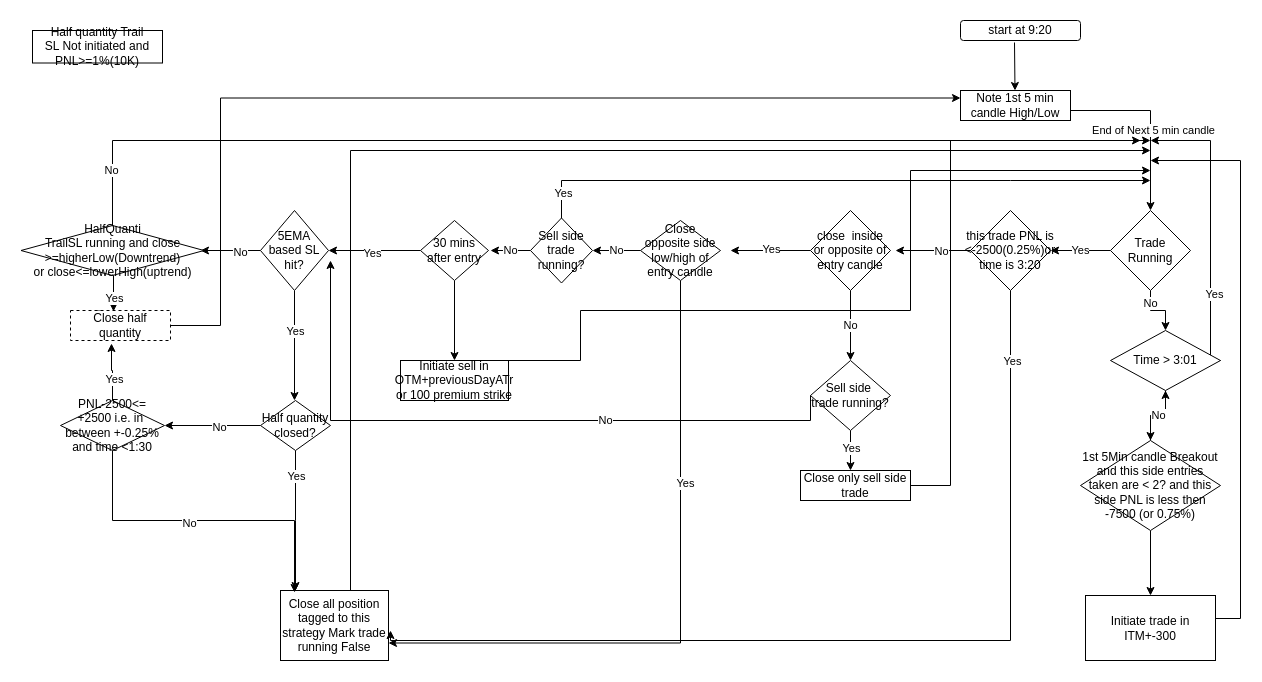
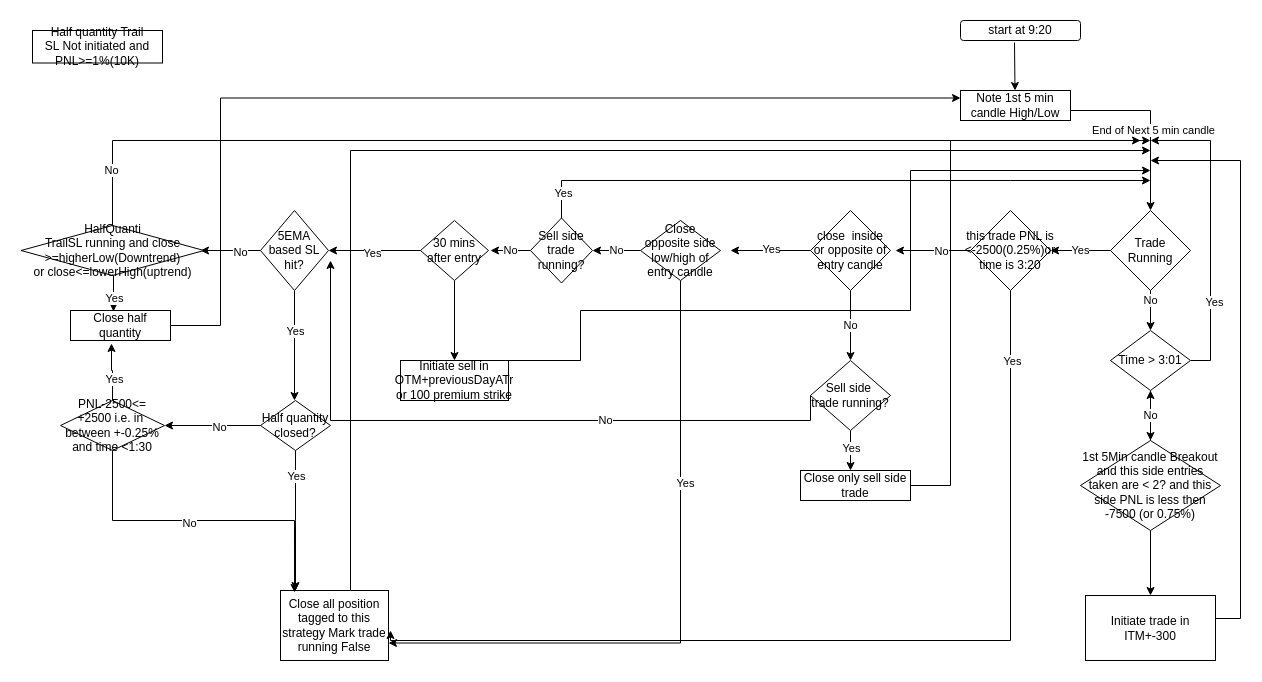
  <mxCell id="0" />
  <mxCell id="1" parent="0" />
  <mxCell id="2" value="" style="edgeStyle=orthogonalEdgeStyle;rounded=0;orthogonalLoop=1;jettySize=auto;html=1;entryX=0.5;entryY=0;entryDx=0;entryDy=0;" edge="1" parent="1" target="40"><mxGeometry relative="1" as="geometry"><mxPoint x="1070" y="110" as="sourcePoint" /><mxPoint x="1015" y="194" as="targetPoint" /><Array as="points"><mxPoint x="1070" y="120" /><mxPoint x="1070" y="110" /><mxPoint x="1150" y="110" /></Array></mxGeometry></mxCell>
  <mxCell id="3" value="End of Next 5 min candle" style="edgeLabel;html=1;align=center;verticalAlign=middle;resizable=0;points=[];" vertex="1" connectable="0" parent="2"><mxGeometry x="-0.045" y="2" relative="1" as="geometry"><mxPoint x="6" y="21" as="offset" /></mxGeometry></mxCell>
  <mxCell id="4" value="Note 1st 5 min candle High/Low" style="rounded=0;whiteSpace=wrap;html=1;" vertex="1" parent="1"><mxGeometry x="960" y="90" width="110" height="30" as="geometry" /></mxCell>
  <mxCell id="5" value="start at 9:20" style="rounded=1;whiteSpace=wrap;html=1;" vertex="1" parent="1"><mxGeometry x="960" y="20" width="120" height="20" as="geometry" /></mxCell>
  <mxCell id="6" value="" style="endArrow=classic;html=1;rounded=0;exitX=0.45;exitY=1.1;exitDx=0;exitDy=0;exitPerimeter=0;" edge="1" parent="1" source="5"><mxGeometry width="50" height="50" relative="1" as="geometry"><mxPoint x="1014.5" as="sourcePoint" y="10" /><mxPoint x="1014.5" y="90" as="targetPoint" /></mxGeometry></mxCell>
  <mxCell id="7" value="" style="endArrow=classic;html=1;rounded=0;startArrow=none;" edge="1" parent="1" source="40"><mxGeometry width="50" height="50" relative="1" as="geometry"><mxPoint x="1055" y="249.5" as="sourcePoint" /><mxPoint x="1180" y="249.5" as="targetPoint" /></mxGeometry></mxCell>
  <mxCell id="8" value="No" style="edgeLabel;html=1;align=center;verticalAlign=middle;resizable=0;points=[];" vertex="1" connectable="0" parent="7"><mxGeometry x="0.072" relative="1" as="geometry"><mxPoint x="-12" y="1" as="offset" /></mxGeometry></mxCell>
  <mxCell id="9" value="" style="endArrow=classic;html=1;rounded=0;" edge="1" parent="1"><mxGeometry width="50" height="50" relative="1" as="geometry"><mxPoint x="975" y="250" as="sourcePoint" /><mxPoint x="895" y="250" as="targetPoint" /></mxGeometry></mxCell>
  <mxCell id="10" value="No" style="edgeLabel;html=1;align=center;verticalAlign=middle;resizable=0;points=[];" vertex="1" connectable="0" parent="9"><mxGeometry x="0.175" y="-1" relative="1" as="geometry"><mxPoint x="12" y="1" as="offset" /></mxGeometry></mxCell>
  <mxCell id="11" style="edgeStyle=orthogonalEdgeStyle;rounded=0;orthogonalLoop=1;jettySize=auto;html=1;exitX=0.5;exitY=1;exitDx=0;exitDy=0;" edge="1" parent="1"><mxGeometry relative="1" as="geometry"><mxPoint x="835" y="265" as="sourcePoint" /><mxPoint x="835" y="265" as="targetPoint" /></mxGeometry></mxCell>
  <mxCell id="12" value="" style="edgeStyle=orthogonalEdgeStyle;rounded=0;orthogonalLoop=1;jettySize=auto;html=1;entryX=1;entryY=0.5;entryDx=0;entryDy=0;" edge="1" parent="1" source="15"><mxGeometry relative="1" as="geometry"><mxPoint x="730" y="250" as="targetPoint" /></mxGeometry></mxCell>
  <mxCell id="13" value="Yes" style="edgeLabel;html=1;align=center;verticalAlign=middle;resizable=0;points=[];" vertex="1" connectable="0" parent="12"><mxGeometry y="-2" relative="1" as="geometry"><mxPoint as="offset" /></mxGeometry></mxCell>
  <mxCell id="14" value="No" style="edgeStyle=orthogonalEdgeStyle;rounded=0;orthogonalLoop=1;jettySize=auto;html=1;" edge="1" parent="1" source="15"><mxGeometry relative="1" as="geometry"><mxPoint x="850" y="360" as="targetPoint" /></mxGeometry></mxCell>
  <mxCell id="15" value="close &amp;nbsp;inside or opposite of&lt;br&gt;entry candle" style="rhombus;whiteSpace=wrap;html=1;" vertex="1" parent="1"><mxGeometry x="810" y="210" width="80" height="80" as="geometry" /></mxCell>
  <mxCell id="16" value="" style="edgeStyle=orthogonalEdgeStyle;rounded=0;orthogonalLoop=1;jettySize=auto;html=1;" edge="1" parent="1" source="19"><mxGeometry relative="1" as="geometry"><mxPoint x="328" y="250" as="targetPoint" /></mxGeometry></mxCell>
  <mxCell id="17" value="Yes" style="edgeLabel;html=1;align=center;verticalAlign=middle;resizable=0;points=[];" vertex="1" connectable="0" parent="16"><mxGeometry x="0.05" y="2" relative="1" as="geometry"><mxPoint as="offset" /></mxGeometry></mxCell>
  <mxCell id="18" value="" style="edgeStyle=orthogonalEdgeStyle;rounded=0;orthogonalLoop=1;jettySize=auto;html=1;" edge="1" parent="1" source="19" target="28"><mxGeometry relative="1" as="geometry" /></mxCell>
  <mxCell id="19" value="30 mins after entry" style="rhombus;whiteSpace=wrap;html=1;" vertex="1" parent="1"><mxGeometry x="420" y="220" width="68" height="60" as="geometry" /></mxCell>
  <mxCell id="20" value="" style="edgeStyle=orthogonalEdgeStyle;rounded=0;orthogonalLoop=1;jettySize=auto;html=1;" edge="1" parent="1"><mxGeometry relative="1" as="geometry"><mxPoint x="294" y="290" as="sourcePoint" /><mxPoint x="294" y="400" as="targetPoint" /></mxGeometry></mxCell>
  <mxCell id="21" value="Yes" style="edgeLabel;html=1;align=center;verticalAlign=middle;resizable=0;points=[];" vertex="1" connectable="0" parent="20"><mxGeometry x="-0.267" relative="1" as="geometry"><mxPoint as="offset" /></mxGeometry></mxCell>
  <mxCell id="22" style="edgeStyle=orthogonalEdgeStyle;rounded=0;orthogonalLoop=1;jettySize=auto;html=1;exitX=0;exitY=0.5;exitDx=0;exitDy=0;entryX=1;entryY=0.5;entryDx=0;entryDy=0;" edge="1" parent="1" source="24"><mxGeometry relative="1" as="geometry"><mxPoint x="200" y="250" as="targetPoint" /></mxGeometry></mxCell>
  <mxCell id="23" value="No" style="edgeLabel;html=1;align=center;verticalAlign=middle;resizable=0;points=[];" vertex="1" connectable="0" parent="22"><mxGeometry x="-0.3" y="1" relative="1" as="geometry"><mxPoint as="offset" /></mxGeometry></mxCell>
  <mxCell id="24" value="5EMA based SL hit?" style="rhombus;whiteSpace=wrap;html=1;" vertex="1" parent="1"><mxGeometry x="260" y="210" width="68" height="80" as="geometry" /></mxCell>
  <mxCell id="25" style="edgeStyle=orthogonalEdgeStyle;rounded=0;orthogonalLoop=1;jettySize=auto;html=1;" edge="1" parent="1" source="26"><mxGeometry relative="1" as="geometry"><mxPoint x="1150" y="150" as="targetPoint" /><Array as="points"><mxPoint x="350" y="150" /></Array></mxGeometry></mxCell>
  <mxCell id="26" value="Close all position tagged to this strategy Mark trade&lt;br&gt;running False" style="whiteSpace=wrap;html=1;" vertex="1" parent="1"><mxGeometry x="280" y="590" width="108" height="70" as="geometry" /></mxCell>
  <mxCell id="27" style="edgeStyle=orthogonalEdgeStyle;rounded=0;orthogonalLoop=1;jettySize=auto;html=1;exitX=0.75;exitY=0;exitDx=0;exitDy=0;" edge="1" parent="1" source="28"><mxGeometry relative="1" as="geometry"><mxPoint x="1150" y="170" as="targetPoint" /><Array as="points"><mxPoint x="580" y="360" /><mxPoint x="580" y="310" /><mxPoint x="910" y="310" /><mxPoint x="910" y="170" /></Array></mxGeometry></mxCell>
  <mxCell id="28" value="Initiate sell in OTM+previousDayATr or 100 premium strike" style="whiteSpace=wrap;html=1;" vertex="1" parent="1"><mxGeometry x="400" y="360" width="108" height="40" as="geometry" /></mxCell>
  <mxCell id="29" style="edgeStyle=orthogonalEdgeStyle;rounded=0;orthogonalLoop=1;jettySize=auto;html=1;exitX=0.5;exitY=1;exitDx=0;exitDy=0;entryX=1;entryY=0.75;entryDx=0;entryDy=0;" edge="1" parent="1" source="32" target="26"><mxGeometry relative="1" as="geometry" /></mxCell>
  <mxCell id="30" value="Yes" style="edgeLabel;html=1;align=center;verticalAlign=middle;resizable=0;points=[];" vertex="1" connectable="0" parent="29"><mxGeometry x="-0.384" y="4" relative="1" as="geometry"><mxPoint as="offset" /></mxGeometry></mxCell>
  <mxCell id="31" value="No" style="edgeStyle=orthogonalEdgeStyle;rounded=0;orthogonalLoop=1;jettySize=auto;html=1;entryX=1;entryY=0.5;entryDx=0;entryDy=0;" edge="1" parent="1" source="32" target="36"><mxGeometry relative="1" as="geometry" /></mxCell>
  <mxCell id="32" value="Close opposite side&lt;br&gt;low/high of entry candle" style="rhombus;whiteSpace=wrap;html=1;" vertex="1" parent="1"><mxGeometry x="640" y="220" width="80" height="60" as="geometry" /></mxCell>
  <mxCell id="33" style="edgeStyle=orthogonalEdgeStyle;rounded=0;orthogonalLoop=1;jettySize=auto;html=1;exitX=0.5;exitY=0;exitDx=0;exitDy=0;" edge="1" parent="1" source="36"><mxGeometry relative="1" as="geometry"><mxPoint x="1150" y="180" as="targetPoint" /><Array as="points"><mxPoint x="561" y="180" /><mxPoint x="1010" y="180" /></Array></mxGeometry></mxCell>
  <mxCell id="34" value="Yes" style="edgeLabel;html=1;align=center;verticalAlign=middle;resizable=0;points=[];" vertex="1" connectable="0" parent="33"><mxGeometry x="-0.917" y="-1" relative="1" as="geometry"><mxPoint y="1" as="offset" /></mxGeometry></mxCell>
  <mxCell id="35" value="No" style="edgeStyle=orthogonalEdgeStyle;rounded=0;orthogonalLoop=1;jettySize=auto;html=1;exitX=0;exitY=0.5;exitDx=0;exitDy=0;" edge="1" parent="1" source="36"><mxGeometry relative="1" as="geometry"><mxPoint x="490" y="250" as="targetPoint" /></mxGeometry></mxCell>
  <mxCell id="36" value="Sell side trade running?" style="rhombus;whiteSpace=wrap;html=1;" vertex="1" parent="1"><mxGeometry x="530" y="217.5" width="62" height="65" as="geometry" /></mxCell>
  <mxCell id="37" value="Yes" style="edgeStyle=orthogonalEdgeStyle;rounded=0;orthogonalLoop=1;jettySize=auto;html=1;exitX=0;exitY=0.5;exitDx=0;exitDy=0;entryX=1;entryY=0.5;entryDx=0;entryDy=0;" edge="1" parent="1" source="40" target="43"><mxGeometry relative="1" as="geometry" /></mxCell>
  <mxCell id="38" value="" style="edgeStyle=orthogonalEdgeStyle;rounded=0;orthogonalLoop=1;jettySize=auto;html=1;" edge="1" parent="1" source="40" target="54"><mxGeometry relative="1" as="geometry" /></mxCell>
  <mxCell id="39" value="No" style="edgeLabel;html=1;align=center;verticalAlign=middle;resizable=0;points=[];" vertex="1" connectable="0" parent="38"><mxGeometry x="-0.55" y="-1" relative="1" as="geometry"><mxPoint as="offset" /></mxGeometry></mxCell>
  <mxCell id="40" value="Trade Running" style="rhombus;whiteSpace=wrap;html=1;" vertex="1" parent="1"><mxGeometry x="1110" y="210" width="80" height="80" as="geometry" /></mxCell>
  <mxCell id="41" style="edgeStyle=orthogonalEdgeStyle;rounded=0;orthogonalLoop=1;jettySize=auto;html=1;" edge="1" parent="1" source="43"><mxGeometry relative="1" as="geometry"><mxPoint x="390" y="630" as="targetPoint" /><Array as="points"><mxPoint x="1010" y="640" /></Array></mxGeometry></mxCell>
  <mxCell id="42" value="Yes" style="edgeLabel;html=1;align=center;verticalAlign=middle;resizable=0;points=[];" vertex="1" connectable="0" parent="41"><mxGeometry x="-0.857" y="1" relative="1" as="geometry"><mxPoint as="offset" /></mxGeometry></mxCell>
  <mxCell id="43" value="this trade PNL is &amp;lt;-2500(0.25%)or&lt;br&gt;time is 3:20" style="rhombus;whiteSpace=wrap;html=1;" vertex="1" parent="1"><mxGeometry x="970" y="210" width="80" height="80" as="geometry" /></mxCell>
  <mxCell id="44" style="edgeStyle=orthogonalEdgeStyle;rounded=0;orthogonalLoop=1;jettySize=auto;html=1;exitX=0.5;exitY=1;exitDx=0;exitDy=0;" edge="1" parent="1" source="48"><mxGeometry relative="1" as="geometry"><mxPoint x="850" y="470" as="targetPoint" /></mxGeometry></mxCell>
  <mxCell id="45" value="Yes" style="edgeLabel;html=1;align=center;verticalAlign=middle;resizable=0;points=[];" vertex="1" connectable="0" parent="44"><mxGeometry x="-0.15" relative="1" as="geometry"><mxPoint as="offset" /></mxGeometry></mxCell>
  <mxCell id="46" style="edgeStyle=orthogonalEdgeStyle;rounded=0;orthogonalLoop=1;jettySize=auto;html=1;exitX=0;exitY=0.5;exitDx=0;exitDy=0;" edge="1" parent="1" source="48"><mxGeometry relative="1" as="geometry"><mxPoint x="330" y="260" as="targetPoint" /><Array as="points"><mxPoint x="810" y="420" /><mxPoint x="330" y="420" /></Array></mxGeometry></mxCell>
  <mxCell id="47" value="No" style="edgeLabel;html=1;align=center;verticalAlign=middle;resizable=0;points=[];" vertex="1" connectable="0" parent="46"><mxGeometry x="-0.305" y="-1" relative="1" as="geometry"><mxPoint as="offset" /></mxGeometry></mxCell>
  <mxCell id="48" value="Sell side&amp;nbsp;&lt;br&gt;trade running?" style="rhombus;whiteSpace=wrap;html=1;" vertex="1" parent="1"><mxGeometry x="810" y="360" width="80" height="70" as="geometry" /></mxCell>
  <mxCell id="49" style="edgeStyle=orthogonalEdgeStyle;rounded=0;orthogonalLoop=1;jettySize=auto;html=1;exitX=1;exitY=0.5;exitDx=0;exitDy=0;" edge="1" parent="1" source="50"><mxGeometry relative="1" as="geometry"><mxPoint x="1150" y="140" as="targetPoint" /><Array as="points"><mxPoint x="950" y="485" /><mxPoint x="950" y="140" /></Array></mxGeometry></mxCell>
  <mxCell id="50" value="Close only sell side trade" style="rounded=0;whiteSpace=wrap;html=1;" vertex="1" parent="1"><mxGeometry x="800" y="470" width="110" height="30" as="geometry" /></mxCell>
  <mxCell id="51" style="edgeStyle=orthogonalEdgeStyle;rounded=0;orthogonalLoop=1;jettySize=auto;html=1;exitX=1;exitY=0.5;exitDx=0;exitDy=0;" edge="1" parent="1" source="54"><mxGeometry relative="1" as="geometry"><mxPoint x="1150" y="140" as="targetPoint" /><Array as="points"><mxPoint x="1210" y="360" /><mxPoint x="1210" y="140" /></Array></mxGeometry></mxCell>
  <mxCell id="52" value="Yes" style="edgeLabel;html=1;align=center;verticalAlign=middle;resizable=0;points=[];" vertex="1" connectable="0" parent="51"><mxGeometry x="-0.471" y="-3" relative="1" as="geometry"><mxPoint as="offset" /></mxGeometry></mxCell>
  <mxCell id="53" value="" style="edgeStyle=orthogonalEdgeStyle;rounded=0;orthogonalLoop=1;jettySize=auto;html=1;" edge="1" parent="1" source="54" target="57"><mxGeometry relative="1" as="geometry" /></mxCell>
- <mxCell id="54" value="Time &amp;gt; 3:01" style="rhombus;whiteSpace=wrap;html=1;" vertex="1" parent="1"><mxGeometry x="1110" y="330" width="110" height="60" as="geometry" /></mxCell>
+ <mxCell id="54" value="Time &amp;gt; 3:01" style="rhombus;whiteSpace=wrap;html=1;" vertex="1" parent="1"><mxGeometry x="1110" y="330" width="80" height="60" as="geometry" /></mxCell>
  <mxCell id="55" value="No" style="edgeStyle=orthogonalEdgeStyle;rounded=0;orthogonalLoop=1;jettySize=auto;html=1;" edge="1" parent="1" source="57" target="54"><mxGeometry relative="1" as="geometry" /></mxCell>
  <mxCell id="56" value="" style="edgeStyle=orthogonalEdgeStyle;rounded=0;orthogonalLoop=1;jettySize=auto;html=1;" edge="1" parent="1" source="57" target="59"><mxGeometry relative="1" as="geometry" /></mxCell>
  <mxCell id="57" value="1st 5Min candle Breakout and this side entries taken are &amp;lt; 2? and this side PNL is less then -7500 (or 0.75%)" style="rhombus;whiteSpace=wrap;html=1;" vertex="1" parent="1"><mxGeometry x="1080" y="440" width="140" height="90" as="geometry" /></mxCell>
  <mxCell id="58" style="edgeStyle=orthogonalEdgeStyle;rounded=0;orthogonalLoop=1;jettySize=auto;html=1;exitX=1;exitY=0.5;exitDx=0;exitDy=0;" edge="1" parent="1" source="59"><mxGeometry relative="1" as="geometry"><mxPoint x="1150" y="160" as="targetPoint" /><Array as="points"><mxPoint x="1240" y="618" /><mxPoint x="1240" y="160" /></Array></mxGeometry></mxCell>
  <mxCell id="59" value="Initiate trade in ITM+-300" style="whiteSpace=wrap;html=1;" vertex="1" parent="1"><mxGeometry x="1085" y="595" width="130" height="65" as="geometry" /></mxCell>
  <mxCell id="60" style="edgeStyle=orthogonalEdgeStyle;rounded=0;orthogonalLoop=1;jettySize=auto;html=1;exitX=0.5;exitY=1;exitDx=0;exitDy=0;entryX=0.13;entryY=0.029;entryDx=0;entryDy=0;entryPerimeter=0;" edge="1" parent="1" source="65" target="26"><mxGeometry relative="1" as="geometry" /></mxCell>
  <mxCell id="61" value="No" style="edgeLabel;html=1;align=center;verticalAlign=middle;resizable=0;points=[];" vertex="1" connectable="0" parent="60"><mxGeometry x="-0.099" y="-2" relative="1" as="geometry"><mxPoint as="offset" /></mxGeometry></mxCell>
  <mxCell id="62" style="edgeStyle=orthogonalEdgeStyle;rounded=0;orthogonalLoop=1;jettySize=auto;html=1;entryX=0;entryY=0.25;entryDx=0;entryDy=0;exitX=0.25;exitY=0;exitDx=0;exitDy=0;" edge="1" parent="1" source="71" target="4"><mxGeometry relative="1" as="geometry"><mxPoint x="150" y="70" as="targetPoint" /><mxPoint x="90" y="300" as="sourcePoint" /><Array as="points"><mxPoint x="100" y="310" /><mxPoint x="100" y="325" /><mxPoint x="220" y="325" /><mxPoint x="220" y="98" /></Array></mxGeometry></mxCell>
  <mxCell id="63" style="edgeStyle=orthogonalEdgeStyle;rounded=0;orthogonalLoop=1;jettySize=auto;html=1;exitX=0.5;exitY=0;exitDx=0;exitDy=0;entryX=0.41;entryY=1.1;entryDx=0;entryDy=0;entryPerimeter=0;" edge="1" parent="1" source="65" target="71"><mxGeometry relative="1" as="geometry" /></mxCell>
  <mxCell id="64" value="Yes" style="edgeLabel;html=1;align=center;verticalAlign=middle;resizable=0;points=[];" vertex="1" connectable="0" parent="63"><mxGeometry x="-0.241" y="-1" relative="1" as="geometry"><mxPoint as="offset" /></mxGeometry></mxCell>
  <mxCell id="65" value="PNL-2500&amp;lt;= +2500 i.e. in&amp;nbsp;&lt;br&gt;between +-0.25% and time &amp;lt;1:30" style="rhombus;whiteSpace=wrap;html=1;" vertex="1" parent="1"><mxGeometry x="60" y="400" width="104" height="50" as="geometry" /></mxCell>
  <mxCell id="66" style="edgeStyle=orthogonalEdgeStyle;rounded=0;orthogonalLoop=1;jettySize=auto;html=1;exitX=0;exitY=0.5;exitDx=0;exitDy=0;entryX=1;entryY=0.5;entryDx=0;entryDy=0;" edge="1" parent="1" source="70" target="65"><mxGeometry relative="1" as="geometry" /></mxCell>
  <mxCell id="67" value="No" style="edgeLabel;html=1;align=center;verticalAlign=middle;resizable=0;points=[];" vertex="1" connectable="0" parent="66"><mxGeometry x="-0.13" y="1" relative="1" as="geometry"><mxPoint as="offset" /></mxGeometry></mxCell>
  <mxCell id="68" style="edgeStyle=orthogonalEdgeStyle;rounded=0;orthogonalLoop=1;jettySize=auto;html=1;exitX=0.5;exitY=1;exitDx=0;exitDy=0;" edge="1" parent="1" source="70"><mxGeometry relative="1" as="geometry"><mxPoint x="295" y="590" as="targetPoint" /></mxGeometry></mxCell>
  <mxCell id="69" value="Yes" style="edgeLabel;html=1;align=center;verticalAlign=middle;resizable=0;points=[];" vertex="1" connectable="0" parent="68"><mxGeometry x="-0.643" relative="1" as="geometry"><mxPoint as="offset" /></mxGeometry></mxCell>
  <mxCell id="70" value="Half quantity&lt;br&gt;closed?" style="rhombus;whiteSpace=wrap;html=1;" vertex="1" parent="1"><mxGeometry x="260" y="400" width="70" height="50" as="geometry" /></mxCell>
- <mxCell id="71" value="Close half quantity" style="rounded=0;whiteSpace=wrap;html=1;dashed=1;" vertex="1" parent="1"><mxGeometry x="70" y="310" width="100" height="30" as="geometry" /></mxCell>
+ <mxCell id="71" value="Close half quantity" style="rounded=0;whiteSpace=wrap;html=1;" vertex="1" parent="1"><mxGeometry x="70" y="310" width="100" height="30" as="geometry" /></mxCell>
  <mxCell id="72" style="edgeStyle=orthogonalEdgeStyle;rounded=0;orthogonalLoop=1;jettySize=auto;html=1;exitX=0.5;exitY=1;exitDx=0;exitDy=0;entryX=0.43;entryY=0.033;entryDx=0;entryDy=0;entryPerimeter=0;" edge="1" parent="1" source="76" target="71"><mxGeometry relative="1" as="geometry" /></mxCell>
  <mxCell id="73" value="Yes" style="edgeLabel;html=1;align=center;verticalAlign=middle;resizable=0;points=[];" vertex="1" connectable="0" parent="72"><mxGeometry x="0.244" relative="1" as="geometry"><mxPoint as="offset" /></mxGeometry></mxCell>
  <mxCell id="74" style="edgeStyle=orthogonalEdgeStyle;rounded=0;orthogonalLoop=1;jettySize=auto;html=1;exitX=0.5;exitY=0;exitDx=0;exitDy=0;" edge="1" parent="1" source="76"><mxGeometry relative="1" as="geometry"><mxPoint x="1140" y="140" as="targetPoint" /><Array as="points"><mxPoint x="112" y="140" /></Array></mxGeometry></mxCell>
  <mxCell id="75" value="No" style="edgeLabel;html=1;align=center;verticalAlign=middle;resizable=0;points=[];" vertex="1" connectable="0" parent="74"><mxGeometry x="-0.899" y="2" relative="1" as="geometry"><mxPoint as="offset" /></mxGeometry></mxCell>
  <mxCell id="76" value="HalfQuanti&lt;br&gt;TrailSL running and close &amp;gt;=higherLow(Downtrend)&lt;br&gt;or close&amp;lt;=lowerHigh(uptrend)" style="rhombus;whiteSpace=wrap;html=1;" vertex="1" parent="1"><mxGeometry x="20.5" y="225" width="183" height="50" as="geometry" /></mxCell>
  <mxCell id="77" value="Half quantity Trail&lt;br&gt;SL Not initiated and PNL&amp;gt;=1%(10K)" style="rounded=0;whiteSpace=wrap;html=1;" vertex="1" parent="1"><mxGeometry x="32" y="30" width="130" height="32.5" as="geometry" /></mxCell>
